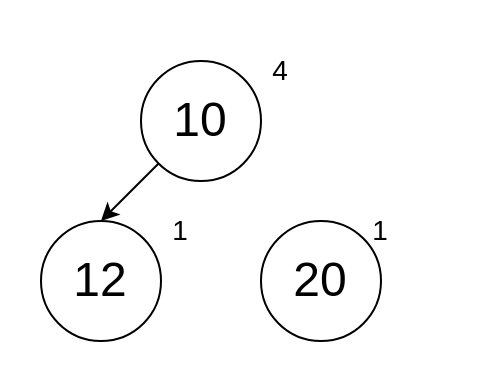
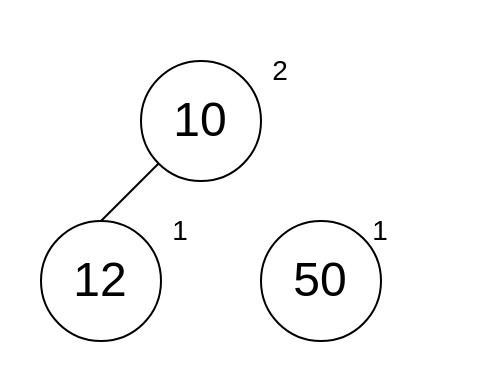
  <mxCell id="0" />
  <mxCell id="1" parent="0" />
- <mxCell id="2" style="edgeStyle=none;rounded=0;orthogonalLoop=1;jettySize=auto;html=1;exitX=0;exitY=1;exitDx=0;exitDy=0;entryX=0.5;entryY=0;entryDx=0;entryDy=0;fontSize=14;" edge="1" parent="1" source="3" target="5"><mxGeometry relative="1" as="geometry" /></mxCell>
+ <mxCell id="2" style="edgeStyle=none;rounded=0;orthogonalLoop=1;jettySize=auto;html=1;exitX=0;exitY=1;exitDx=0;exitDy=0;entryX=0.5;entryY=0;entryDx=0;entryDy=0;fontSize=14;endArrow=none;" edge="1" parent="1" source="3" target="5"><mxGeometry relative="1" as="geometry" /></mxCell>
  <mxCell id="3" value="&lt;font style=&quot;font-size: 24px&quot;&gt;10&lt;/font&gt;" style="ellipse;whiteSpace=wrap;html=1;aspect=fixed;" parent="1" vertex="1"><mxGeometry x="70" y="30" width="60" height="60" as="geometry" /></mxCell>
- <mxCell id="4" value="4" style="text;html=1;strokeColor=none;fillColor=none;align=center;verticalAlign=middle;whiteSpace=wrap;rounded=0;fontSize=14;" vertex="1" parent="1"><mxGeometry x="110" y="20" width="60" height="30" as="geometry" /></mxCell>
+ <mxCell id="4" value="2" style="text;html=1;strokeColor=none;fillColor=none;align=center;verticalAlign=middle;whiteSpace=wrap;rounded=0;fontSize=14;" vertex="1" parent="1"><mxGeometry x="110" y="20" width="60" height="30" as="geometry" /></mxCell>
  <mxCell id="5" value="&lt;font style=&quot;font-size: 24px&quot;&gt;12&lt;/font&gt;" style="ellipse;whiteSpace=wrap;html=1;aspect=fixed;" vertex="1" parent="1"><mxGeometry x="20" y="110" width="60" height="60" as="geometry" /></mxCell>
  <mxCell id="6" value="1" style="text;html=1;strokeColor=none;fillColor=none;align=center;verticalAlign=middle;whiteSpace=wrap;rounded=0;fontSize=14;" vertex="1" parent="1"><mxGeometry x="60" y="100" width="60" height="30" as="geometry" /></mxCell>
- <mxCell id="7" value="&lt;font style=&quot;font-size: 24px&quot;&gt;20&lt;/font&gt;" style="ellipse;whiteSpace=wrap;html=1;aspect=fixed;" vertex="1" parent="1"><mxGeometry x="130" y="110" width="60" height="60" as="geometry" /></mxCell>
+ <mxCell id="7" value="&lt;font style=&quot;font-size: 24px&quot;&gt;50&lt;/font&gt;" style="ellipse;whiteSpace=wrap;html=1;aspect=fixed;" vertex="1" parent="1"><mxGeometry x="130" y="110" width="60" height="60" as="geometry" /></mxCell>
  <mxCell id="8" value="1" style="text;html=1;strokeColor=none;fillColor=none;align=center;verticalAlign=middle;whiteSpace=wrap;rounded=0;fontSize=14;" vertex="1" parent="1"><mxGeometry x="160" y="100" width="60" height="30" as="geometry" /></mxCell>
